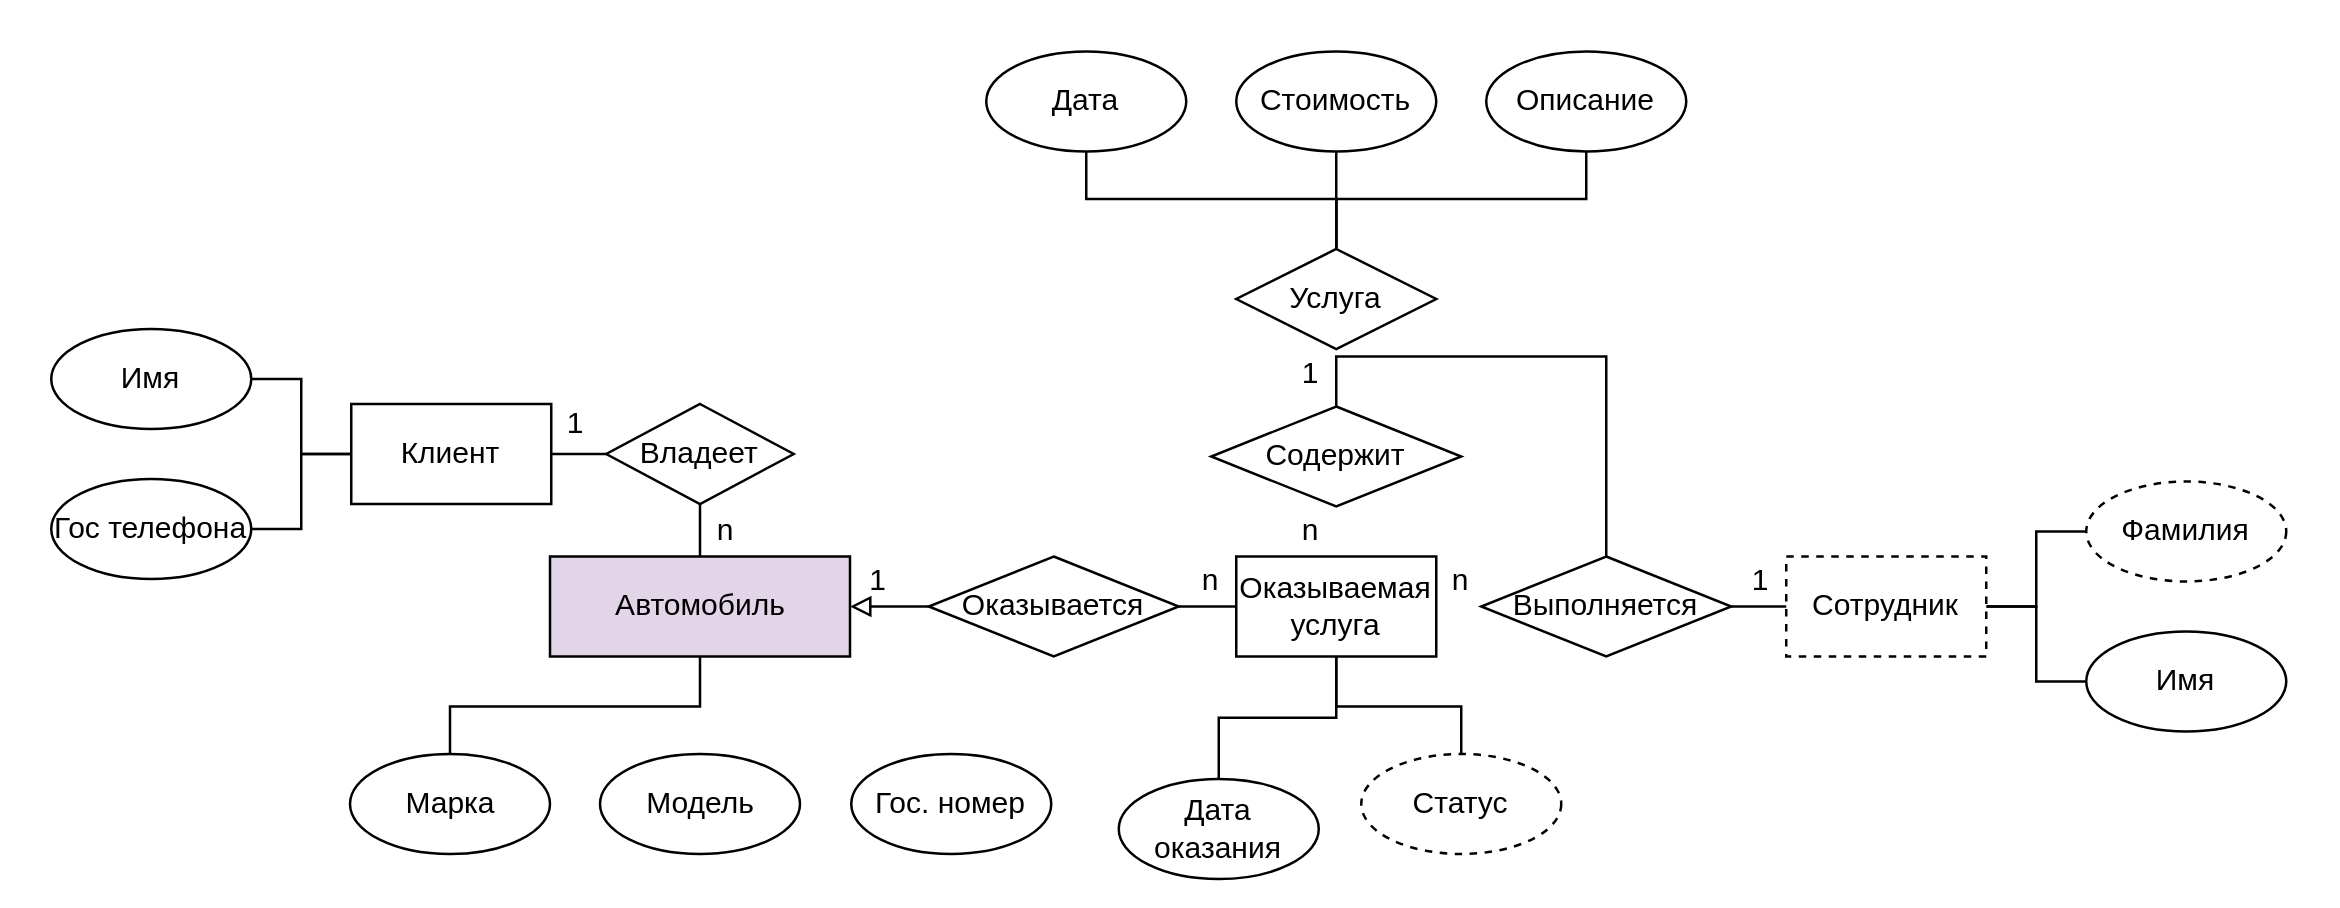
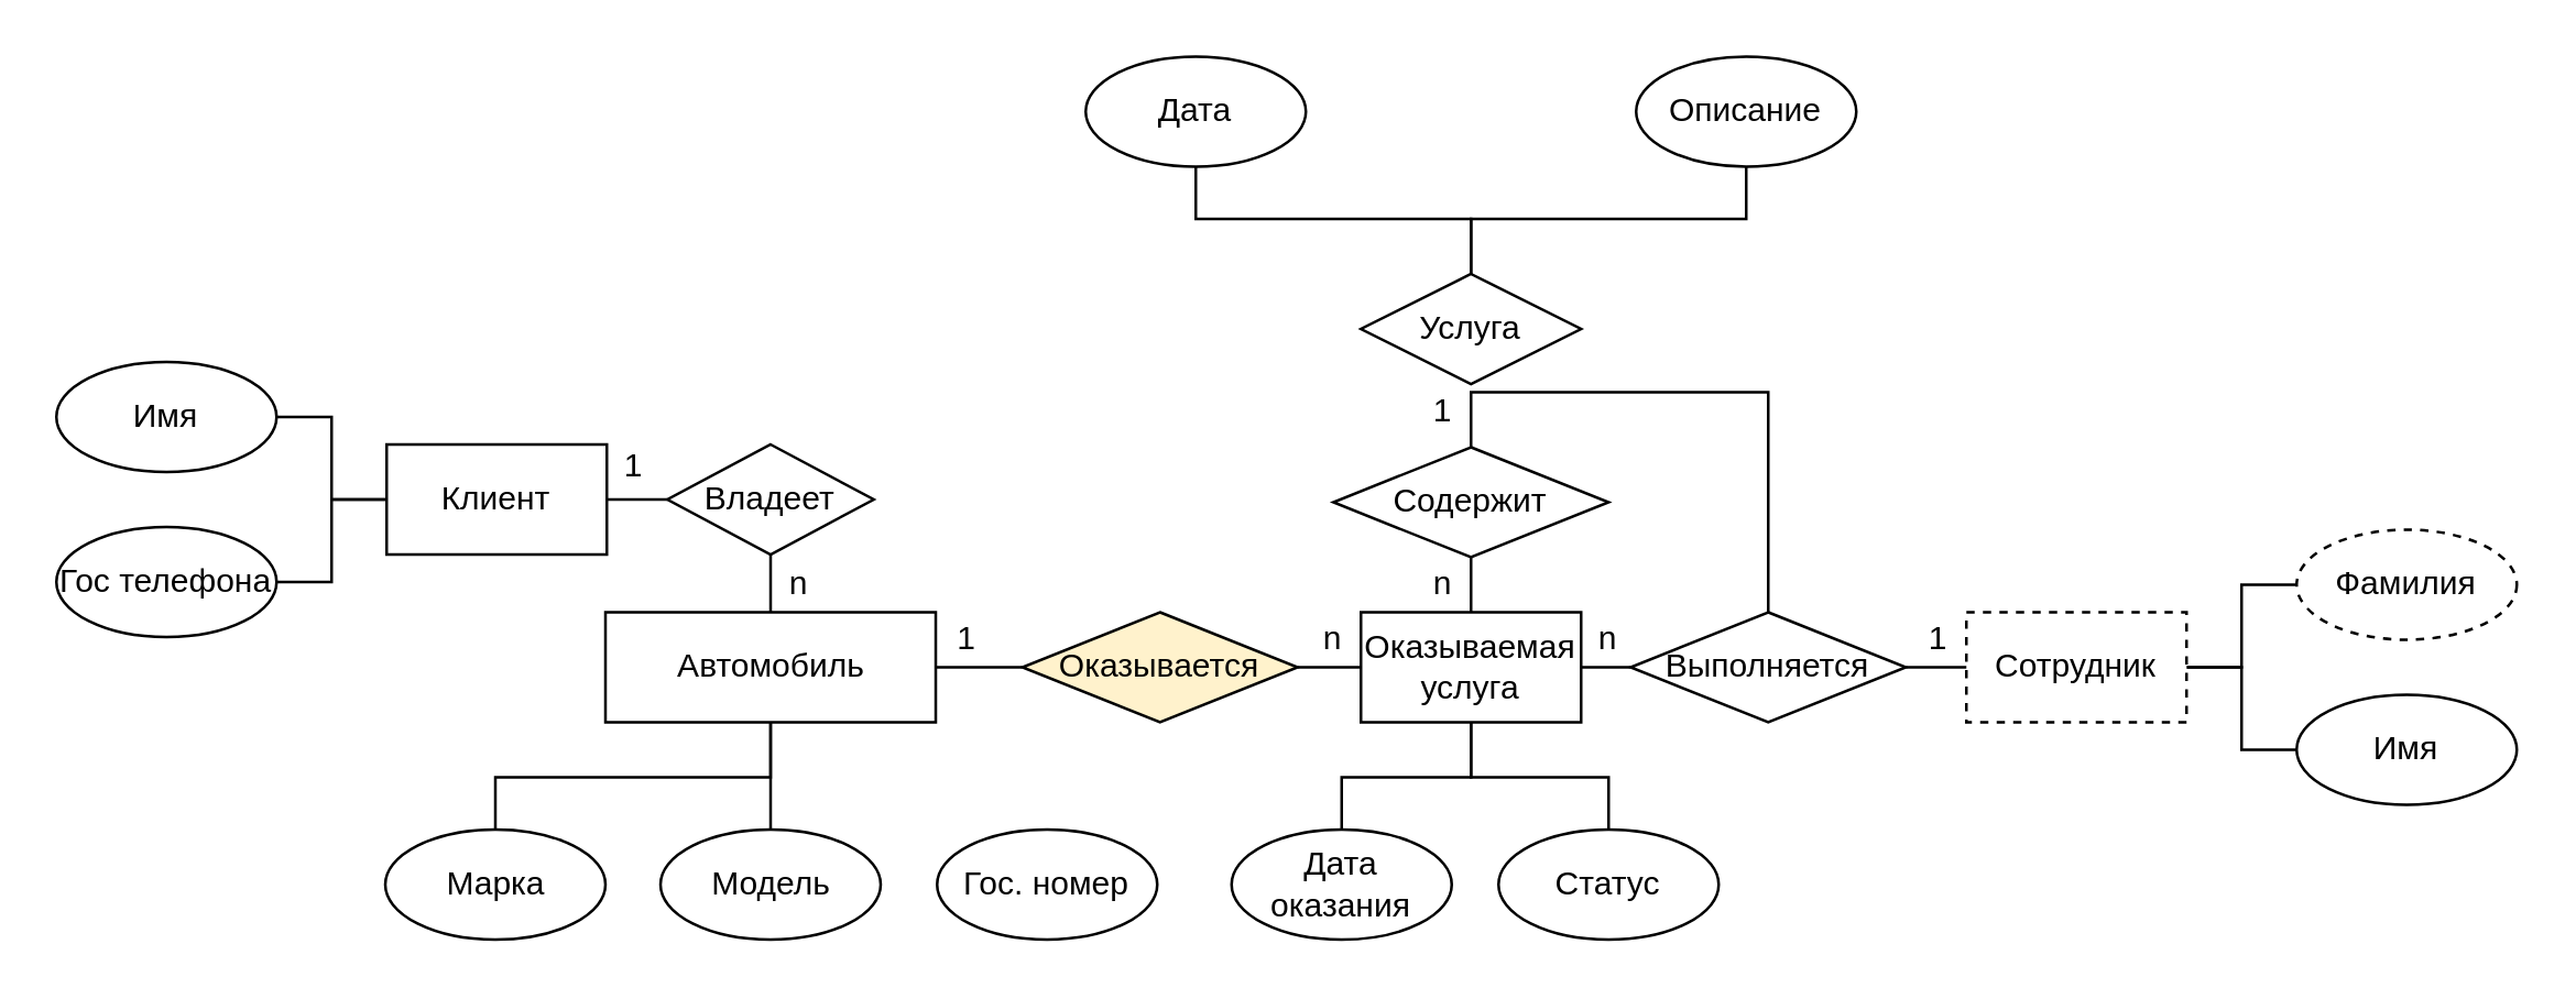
  <mxCell id="0" />
  <mxCell id="1" parent="0" />
  <mxCell id="2" value="Марка" style="ellipse;whiteSpace=wrap;html=1;" parent="1" vertex="1"><mxGeometry x="139.5" y="301" width="80" height="40" as="geometry" /></mxCell>
  <mxCell id="3" value="Модель" style="ellipse;whiteSpace=wrap;html=1;" parent="1" vertex="1"><mxGeometry x="239.5" y="301" width="80" height="40" as="geometry" /></mxCell>
+ <mxCell id="4" style="edgeStyle=orthogonalEdgeStyle;rounded=0;orthogonalLoop=1;jettySize=auto;html=1;exitX=0.5;exitY=1;exitDx=0;exitDy=0;entryX=0.5;entryY=0;entryDx=0;entryDy=0;endArrow=none;endFill=0;" parent="1" source="6" target="3" edge="1"><mxGeometry relative="1" as="geometry" /></mxCell>
  <mxCell id="5" style="edgeStyle=orthogonalEdgeStyle;rounded=0;orthogonalLoop=1;jettySize=auto;html=1;exitX=0.5;exitY=1;exitDx=0;exitDy=0;entryX=0.5;entryY=0;entryDx=0;entryDy=0;endArrow=none;endFill=0;" parent="1" source="6" target="2" edge="1"><mxGeometry relative="1" as="geometry"><Array as="points"><mxPoint x="280" y="282" /><mxPoint x="180" y="282" /></Array></mxGeometry></mxCell>
- <mxCell id="6" value="Автомобиль" style="rounded=0;whiteSpace=wrap;html=1;fillColor=#e1d5e7;" parent="1" vertex="1"><mxGeometry x="219.5" y="222" width="120" height="40" as="geometry" /></mxCell>
+ <mxCell id="6" value="Автомобиль" style="rounded=0;whiteSpace=wrap;html=1;" parent="1" vertex="1"><mxGeometry x="219.5" y="222" width="120" height="40" as="geometry" /></mxCell>
  <mxCell id="7" style="edgeStyle=orthogonalEdgeStyle;rounded=0;orthogonalLoop=1;jettySize=auto;html=1;exitX=0;exitY=0.5;exitDx=0;exitDy=0;entryX=1;entryY=0.5;entryDx=0;entryDy=0;endArrow=none;endFill=0;startArrow=none;startFill=0;" parent="1" source="9" target="10" edge="1"><mxGeometry relative="1" as="geometry" /></mxCell>
  <mxCell id="8" style="edgeStyle=orthogonalEdgeStyle;rounded=0;orthogonalLoop=1;jettySize=auto;html=1;exitX=0.5;exitY=1;exitDx=0;exitDy=0;entryX=0.5;entryY=0;entryDx=0;entryDy=0;endArrow=none;endFill=0;startArrow=none;startFill=0;" parent="1" source="9" target="6" edge="1"><mxGeometry relative="1" as="geometry" /></mxCell>
  <mxCell id="9" value="Владеет" style="rhombus;whiteSpace=wrap;html=1;" parent="1" vertex="1"><mxGeometry x="242" y="161" width="75" height="40" as="geometry" /></mxCell>
  <mxCell id="10" value="Клиент" style="rounded=0;whiteSpace=wrap;html=1;" parent="1" vertex="1"><mxGeometry x="140" y="161" width="80" height="40" as="geometry" /></mxCell>
  <mxCell id="11" value="Гос. номер" style="ellipse;whiteSpace=wrap;html=1;" parent="1" vertex="1"><mxGeometry x="340" y="301" width="80" height="40" as="geometry" /></mxCell>
  <mxCell id="12" style="edgeStyle=orthogonalEdgeStyle;rounded=0;orthogonalLoop=1;jettySize=auto;html=1;exitX=1;exitY=0.5;exitDx=0;exitDy=0;entryX=0;entryY=0.5;entryDx=0;entryDy=0;endArrow=none;endFill=0;" parent="1" source="13" target="10" edge="1"><mxGeometry relative="1" as="geometry" /></mxCell>
  <mxCell id="13" value="Имя" style="ellipse;whiteSpace=wrap;html=1;" parent="1" vertex="1"><mxGeometry x="20" y="131" width="80" height="40" as="geometry" /></mxCell>
  <mxCell id="14" style="edgeStyle=orthogonalEdgeStyle;rounded=0;orthogonalLoop=1;jettySize=auto;html=1;exitX=1;exitY=0.5;exitDx=0;exitDy=0;entryX=0;entryY=0.5;entryDx=0;entryDy=0;endArrow=none;endFill=0;" parent="1" source="15" target="10" edge="1"><mxGeometry relative="1" as="geometry" /></mxCell>
  <mxCell id="15" value="Гос телефона" style="ellipse;whiteSpace=wrap;html=1;" parent="1" vertex="1"><mxGeometry x="20" y="191" width="80" height="40" as="geometry" /></mxCell>
- <mxCell id="16" value="Дата оказания" style="ellipse;whiteSpace=wrap;html=1;" parent="1" vertex="1"><mxGeometry x="447" y="311" width="80" height="40" as="geometry" /></mxCell>
+ <mxCell id="16" value="Дата оказания" style="ellipse;whiteSpace=wrap;html=1;" parent="1" vertex="1"><mxGeometry x="447" y="301" width="80" height="40" as="geometry" /></mxCell>
  <mxCell id="17" style="edgeStyle=orthogonalEdgeStyle;rounded=0;orthogonalLoop=1;jettySize=auto;html=1;exitX=0.5;exitY=1;exitDx=0;exitDy=0;entryX=0.5;entryY=0;entryDx=0;entryDy=0;endArrow=none;endFill=0;" parent="1" source="19" target="16" edge="1"><mxGeometry relative="1" as="geometry" /></mxCell>
  <mxCell id="18" style="edgeStyle=orthogonalEdgeStyle;rounded=0;orthogonalLoop=1;jettySize=auto;html=1;exitX=0.5;exitY=1;exitDx=0;exitDy=0;entryX=0.5;entryY=0;entryDx=0;entryDy=0;endArrow=none;endFill=0;" edge="1" parent="1" source="19" target="49"><mxGeometry relative="1" as="geometry" /></mxCell>
  <mxCell id="19" value="Оказываемая услуга" style="rounded=0;whiteSpace=wrap;html=1;" parent="1" vertex="1"><mxGeometry x="494" y="222" width="80" height="40" as="geometry" /></mxCell>
- <mxCell id="20" style="edgeStyle=orthogonalEdgeStyle;rounded=0;orthogonalLoop=1;jettySize=auto;html=1;exitX=0;exitY=0.5;exitDx=0;exitDy=0;entryX=1;entryY=0.5;entryDx=0;entryDy=0;endArrow=block;endFill=0;startArrow=none;startFill=0;" parent="1" source="22" target="6" edge="1"><mxGeometry relative="1" as="geometry" /></mxCell>
+ <mxCell id="20" style="edgeStyle=orthogonalEdgeStyle;rounded=0;orthogonalLoop=1;jettySize=auto;html=1;exitX=0;exitY=0.5;exitDx=0;exitDy=0;entryX=1;entryY=0.5;entryDx=0;entryDy=0;endArrow=none;endFill=0;startArrow=none;startFill=0;" parent="1" source="22" target="6" edge="1"><mxGeometry relative="1" as="geometry" /></mxCell>
  <mxCell id="21" style="edgeStyle=orthogonalEdgeStyle;rounded=0;orthogonalLoop=1;jettySize=auto;html=1;exitX=1;exitY=0.5;exitDx=0;exitDy=0;entryX=0;entryY=0.5;entryDx=0;entryDy=0;endArrow=none;endFill=0;" edge="1" parent="1" source="22" target="19"><mxGeometry relative="1" as="geometry" /></mxCell>
- <mxCell id="22" value="Оказывается" style="rhombus;whiteSpace=wrap;html=1;" parent="1" vertex="1"><mxGeometry x="371" y="222" width="100" height="40" as="geometry" /></mxCell>
+ <mxCell id="22" value="Оказывается" style="rhombus;whiteSpace=wrap;html=1;fillColor=#fff2cc;" parent="1" vertex="1"><mxGeometry x="371" y="222" width="100" height="40" as="geometry" /></mxCell>
  <mxCell id="23" style="edgeStyle=orthogonalEdgeStyle;rounded=0;orthogonalLoop=1;jettySize=auto;html=1;exitX=0.5;exitY=0;exitDx=0;exitDy=0;entryX=0.5;entryY=1;entryDx=0;entryDy=0;endArrow=none;endFill=0;" parent="1" source="26" target="27" edge="1"><mxGeometry relative="1" as="geometry"><Array as="points"><mxPoint x="534" y="79" /><mxPoint x="434" y="79" /></Array></mxGeometry></mxCell>
  <mxCell id="24" style="edgeStyle=orthogonalEdgeStyle;rounded=0;orthogonalLoop=1;jettySize=auto;html=1;exitX=0.5;exitY=0;exitDx=0;exitDy=0;entryX=0.5;entryY=1;entryDx=0;entryDy=0;endArrow=none;endFill=0;" parent="1" source="26" target="29" edge="1"><mxGeometry relative="1" as="geometry"><Array as="points"><mxPoint x="534" y="79" /><mxPoint x="634" y="79" /></Array></mxGeometry></mxCell>
- <mxCell id="25" style="edgeStyle=orthogonalEdgeStyle;rounded=0;orthogonalLoop=1;jettySize=auto;html=1;exitX=0.5;exitY=0;exitDx=0;exitDy=0;entryX=0.5;entryY=1;entryDx=0;entryDy=0;endArrow=none;endFill=0;" parent="1" source="26" target="28" edge="1"><mxGeometry relative="1" as="geometry" /></mxCell>
  <mxCell id="26" value="Услуга" style="rhombus;whiteSpace=wrap;html=1;" parent="1" vertex="1"><mxGeometry x="494" y="99" width="80" height="40" as="geometry" /></mxCell>
  <mxCell id="27" value="Дата" style="ellipse;whiteSpace=wrap;html=1;" parent="1" vertex="1"><mxGeometry x="394" y="20" width="80" height="40" as="geometry" /></mxCell>
- <mxCell id="28" value="Стоимость" style="ellipse;whiteSpace=wrap;html=1;" parent="1" vertex="1"><mxGeometry x="494" y="20" width="80" height="40" as="geometry" /></mxCell>
  <mxCell id="29" value="Описание" style="ellipse;whiteSpace=wrap;html=1;" parent="1" vertex="1"><mxGeometry x="594" y="20" width="80" height="40" as="geometry" /></mxCell>
  <mxCell id="30" style="edgeStyle=orthogonalEdgeStyle;rounded=0;orthogonalLoop=1;jettySize=auto;html=1;exitX=0.5;exitY=0;exitDx=0;exitDy=0;endArrow=none;endFill=0;startArrow=none;startFill=0;" parent="1" source="32" target="40" edge="1"><mxGeometry relative="1" as="geometry" /></mxCell>
+ <mxCell id="31" style="edgeStyle=orthogonalEdgeStyle;rounded=0;orthogonalLoop=1;jettySize=auto;html=1;exitX=0.5;exitY=1;exitDx=0;exitDy=0;entryX=0.5;entryY=0;entryDx=0;entryDy=0;endArrow=none;endFill=0;startArrow=none;startFill=0;" parent="1" source="32" target="19" edge="1"><mxGeometry relative="1" as="geometry" /></mxCell>
  <mxCell id="32" value="Содержит" style="rhombus;whiteSpace=wrap;html=1;" parent="1" vertex="1"><mxGeometry x="484" y="162" width="100" height="40" as="geometry" /></mxCell>
  <mxCell id="33" style="edgeStyle=orthogonalEdgeStyle;rounded=0;orthogonalLoop=1;jettySize=auto;html=1;exitX=1;exitY=0.5;exitDx=0;exitDy=0;entryX=0;entryY=0.5;entryDx=0;entryDy=0;endArrow=none;endFill=0;" parent="1" source="35" target="36" edge="1"><mxGeometry relative="1" as="geometry" /></mxCell>
  <mxCell id="34" style="edgeStyle=orthogonalEdgeStyle;rounded=0;orthogonalLoop=1;jettySize=auto;html=1;exitX=1;exitY=0.5;exitDx=0;exitDy=0;entryX=0;entryY=0.5;entryDx=0;entryDy=0;endArrow=none;endFill=0;" parent="1" source="35" target="37" edge="1"><mxGeometry relative="1" as="geometry" /></mxCell>
  <mxCell id="35" value="Сотрудник" style="rounded=0;whiteSpace=wrap;html=1;dashed=1;" parent="1" vertex="1"><mxGeometry x="714" y="222" width="80" height="40" as="geometry" /></mxCell>
  <mxCell id="36" value="Фамилия" style="ellipse;whiteSpace=wrap;html=1;dashed=1;" parent="1" vertex="1"><mxGeometry x="834" y="192" width="80" height="40" as="geometry" /></mxCell>
  <mxCell id="37" value="Имя" style="ellipse;whiteSpace=wrap;html=1;" parent="1" vertex="1"><mxGeometry x="834" y="252" width="80" height="40" as="geometry" /></mxCell>
+ <mxCell id="38" style="edgeStyle=orthogonalEdgeStyle;rounded=0;orthogonalLoop=1;jettySize=auto;html=1;exitX=0;exitY=0.5;exitDx=0;exitDy=0;entryX=1;entryY=0.5;entryDx=0;entryDy=0;endArrow=none;endFill=0;startArrow=none;startFill=0;" parent="1" source="40" target="19" edge="1"><mxGeometry relative="1" as="geometry" /></mxCell>
  <mxCell id="39" style="edgeStyle=orthogonalEdgeStyle;rounded=0;orthogonalLoop=1;jettySize=auto;html=1;exitX=1;exitY=0.5;exitDx=0;exitDy=0;entryX=0;entryY=0.5;entryDx=0;entryDy=0;endArrow=none;endFill=0;startArrow=none;startFill=0;" parent="1" source="40" target="35" edge="1"><mxGeometry relative="1" as="geometry" /></mxCell>
  <mxCell id="40" value="Выполняется" style="rhombus;whiteSpace=wrap;html=1;" parent="1" vertex="1"><mxGeometry x="592" y="222" width="100" height="40" as="geometry" /></mxCell>
  <mxCell id="41" value="n" style="text;html=1;strokeColor=none;fillColor=none;align=center;verticalAlign=middle;whiteSpace=wrap;rounded=0;" parent="1" vertex="1"><mxGeometry x="280" y="202" width="20" height="20" as="geometry" /></mxCell>
  <mxCell id="42" value="1" style="text;html=1;strokeColor=none;fillColor=none;align=center;verticalAlign=middle;whiteSpace=wrap;rounded=0;" parent="1" vertex="1"><mxGeometry x="220" y="159" width="20" height="20" as="geometry" /></mxCell>
  <mxCell id="43" value="1" style="text;html=1;strokeColor=none;fillColor=none;align=center;verticalAlign=middle;whiteSpace=wrap;rounded=0;" parent="1" vertex="1"><mxGeometry x="341" y="222" width="20" height="20" as="geometry" /></mxCell>
  <mxCell id="44" value="n" style="text;html=1;strokeColor=none;fillColor=none;align=center;verticalAlign=middle;whiteSpace=wrap;rounded=0;" parent="1" vertex="1"><mxGeometry x="474" y="222" width="20" height="20" as="geometry" /></mxCell>
  <mxCell id="45" value="1" style="text;html=1;strokeColor=none;fillColor=none;align=center;verticalAlign=middle;whiteSpace=wrap;rounded=0;" parent="1" vertex="1"><mxGeometry x="514" y="139" width="20" height="20" as="geometry" /></mxCell>
  <mxCell id="46" value="n" style="text;html=1;strokeColor=none;fillColor=none;align=center;verticalAlign=middle;whiteSpace=wrap;rounded=0;" parent="1" vertex="1"><mxGeometry x="514" y="202" width="20" height="20" as="geometry" /></mxCell>
  <mxCell id="47" value="n" style="text;html=1;strokeColor=none;fillColor=none;align=center;verticalAlign=middle;whiteSpace=wrap;rounded=0;" parent="1" vertex="1"><mxGeometry x="574" y="222" width="20" height="20" as="geometry" /></mxCell>
  <mxCell id="48" value="1" style="text;html=1;strokeColor=none;fillColor=none;align=center;verticalAlign=middle;whiteSpace=wrap;rounded=0;" parent="1" vertex="1"><mxGeometry x="694" y="222" width="20" height="20" as="geometry" /></mxCell>
- <mxCell id="49" value="Статус" style="ellipse;whiteSpace=wrap;html=1;dashed=1;" vertex="1" parent="1"><mxGeometry x="544" y="301" width="80" height="40" as="geometry" /></mxCell>
+ <mxCell id="49" value="Статус" style="ellipse;whiteSpace=wrap;html=1;" vertex="1" parent="1"><mxGeometry x="544" y="301" width="80" height="40" as="geometry" /></mxCell>
